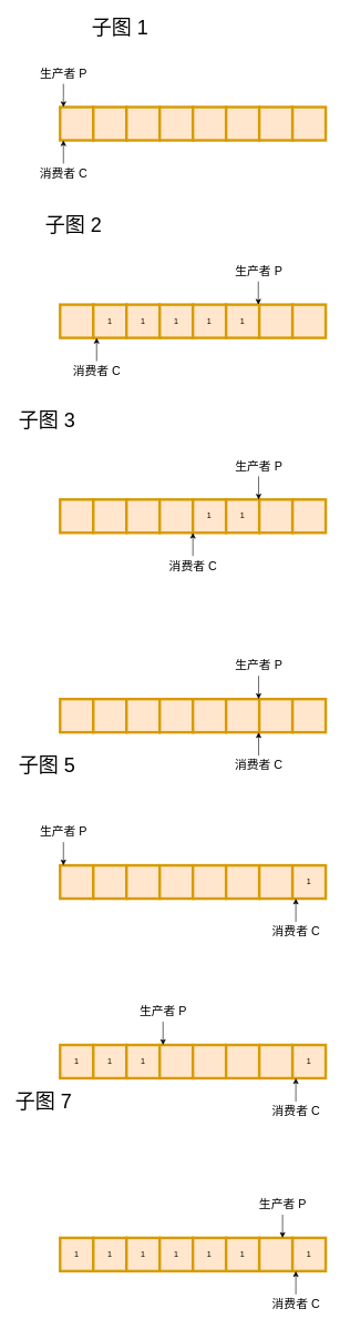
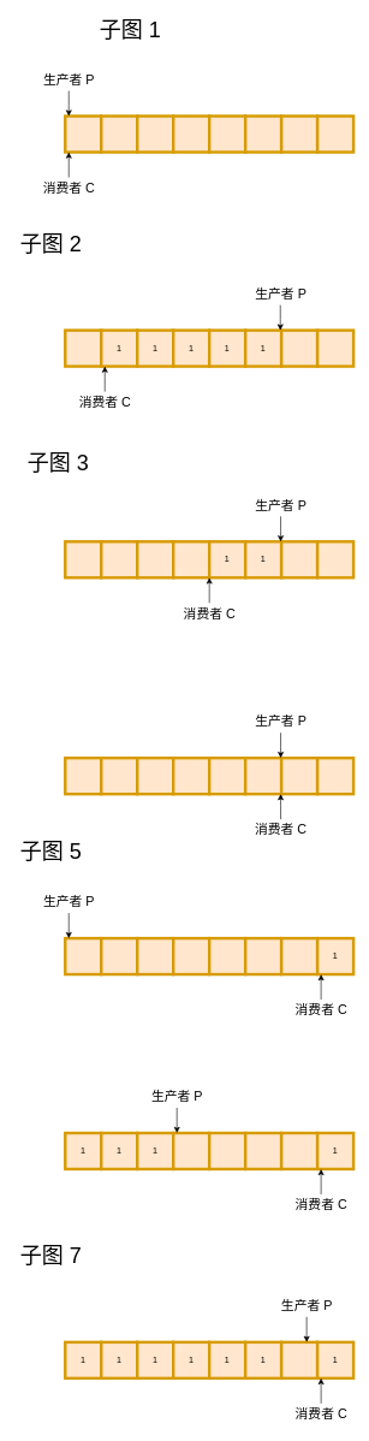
  <mxCell id="0" />
  <mxCell id="1" parent="0" />
  <mxCell id="2" value="" style="group;fillColor=#ffe6cc;strokeColor=#d79b00;" vertex="1" connectable="0" parent="1"><mxGeometry x="90" y="160" width="400" height="50" as="geometry" /></mxCell>
  <mxCell id="3" value="" style="rounded=0;whiteSpace=wrap;html=1;strokeWidth=4;fillColor=#ffe6cc;strokeColor=#d79b00;" vertex="1" parent="2"><mxGeometry width="50" height="50" as="geometry" /></mxCell>
  <mxCell id="4" value="" style="rounded=0;whiteSpace=wrap;html=1;strokeWidth=4;fillColor=#ffe6cc;strokeColor=#d79b00;" vertex="1" parent="2"><mxGeometry x="50" width="50" height="50" as="geometry" /></mxCell>
  <mxCell id="5" value="" style="rounded=0;whiteSpace=wrap;html=1;strokeWidth=4;fillColor=#ffe6cc;strokeColor=#d79b00;" vertex="1" parent="2"><mxGeometry x="100" width="50" height="50" as="geometry" /></mxCell>
  <mxCell id="6" value="" style="rounded=0;whiteSpace=wrap;html=1;strokeWidth=4;fillColor=#ffe6cc;strokeColor=#d79b00;" vertex="1" parent="2"><mxGeometry x="150" width="50" height="50" as="geometry" /></mxCell>
  <mxCell id="7" value="" style="rounded=0;whiteSpace=wrap;html=1;strokeWidth=4;fillColor=#ffe6cc;strokeColor=#d79b00;" vertex="1" parent="2"><mxGeometry x="200" width="50" height="50" as="geometry" /></mxCell>
  <mxCell id="8" value="" style="rounded=0;whiteSpace=wrap;html=1;strokeWidth=4;fillColor=#ffe6cc;strokeColor=#d79b00;" vertex="1" parent="2"><mxGeometry x="250" width="50" height="50" as="geometry" /></mxCell>
  <mxCell id="9" value="" style="rounded=0;whiteSpace=wrap;html=1;strokeWidth=4;fillColor=#ffe6cc;strokeColor=#d79b00;" vertex="1" parent="2"><mxGeometry x="300" width="50" height="50" as="geometry" /></mxCell>
  <mxCell id="10" value="" style="rounded=0;whiteSpace=wrap;html=1;strokeWidth=4;fillColor=#ffe6cc;strokeColor=#d79b00;" vertex="1" parent="2"><mxGeometry x="350" width="50" height="50" as="geometry" /></mxCell>
  <mxCell id="11" style="edgeStyle=orthogonalEdgeStyle;rounded=0;orthogonalLoop=1;jettySize=auto;html=1;entryX=0.5;entryY=0;entryDx=0;entryDy=0;fontSize=18;" edge="1" parent="1" source="12"><mxGeometry relative="1" as="geometry"><mxPoint x="95" y="160" as="targetPoint" /></mxGeometry></mxCell>
  <mxCell id="12" value="生产者 P" style="text;html=1;align=center;verticalAlign=middle;resizable=0;points=[];autosize=1;strokeColor=none;fillColor=none;fontSize=18;" vertex="1" parent="1"><mxGeometry x="50" y="95" width="90" height="30" as="geometry" /></mxCell>
  <mxCell id="13" style="edgeStyle=orthogonalEdgeStyle;rounded=0;orthogonalLoop=1;jettySize=auto;html=1;entryX=0.5;entryY=1;entryDx=0;entryDy=0;fontSize=18;" edge="1" parent="1" source="14"><mxGeometry relative="1" as="geometry"><mxPoint x="95" y="210" as="targetPoint" /></mxGeometry></mxCell>
  <mxCell id="14" value="消费者 C" style="text;html=1;align=center;verticalAlign=middle;resizable=0;points=[];autosize=1;strokeColor=none;fillColor=none;fontSize=18;" vertex="1" parent="1"><mxGeometry x="50" y="245" width="90" height="30" as="geometry" /></mxCell>
  <mxCell id="15" value="子图 1" style="text;html=1;align=center;verticalAlign=middle;resizable=0;points=[];autosize=1;strokeColor=none;fillColor=none;fontSize=30;" vertex="1" parent="1"><mxGeometry x="130" y="20" width="100" height="40" as="geometry" /></mxCell>
  <mxCell id="16" value="" style="group;fillColor=#ffe6cc;strokeColor=#d79b00;" vertex="1" connectable="0" parent="1"><mxGeometry x="90" y="457" width="400" height="50" as="geometry" /></mxCell>
  <mxCell id="17" value="" style="rounded=0;whiteSpace=wrap;html=1;strokeWidth=4;fillColor=#ffe6cc;strokeColor=#d79b00;" vertex="1" parent="16"><mxGeometry width="50" height="50" as="geometry" /></mxCell>
  <mxCell id="18" value="1" style="rounded=0;whiteSpace=wrap;html=1;strokeWidth=4;fillColor=#ffe6cc;strokeColor=#d79b00;" vertex="1" parent="16"><mxGeometry x="50" width="50" height="50" as="geometry" /></mxCell>
  <mxCell id="19" value="1" style="rounded=0;whiteSpace=wrap;html=1;strokeWidth=4;fillColor=#ffe6cc;strokeColor=#d79b00;" vertex="1" parent="16"><mxGeometry x="100" width="50" height="50" as="geometry" /></mxCell>
  <mxCell id="20" value="1" style="rounded=0;whiteSpace=wrap;html=1;strokeWidth=4;fillColor=#ffe6cc;strokeColor=#d79b00;" vertex="1" parent="16"><mxGeometry x="150" width="50" height="50" as="geometry" /></mxCell>
  <mxCell id="21" value="1" style="rounded=0;whiteSpace=wrap;html=1;strokeWidth=4;fillColor=#ffe6cc;strokeColor=#d79b00;" vertex="1" parent="16"><mxGeometry x="200" width="50" height="50" as="geometry" /></mxCell>
  <mxCell id="22" value="1" style="rounded=0;whiteSpace=wrap;html=1;strokeWidth=4;fillColor=#ffe6cc;strokeColor=#d79b00;" vertex="1" parent="16"><mxGeometry x="250" width="50" height="50" as="geometry" /></mxCell>
  <mxCell id="23" value="" style="rounded=0;whiteSpace=wrap;html=1;strokeWidth=4;fillColor=#ffe6cc;strokeColor=#d79b00;" vertex="1" parent="16"><mxGeometry x="300" width="50" height="50" as="geometry" /></mxCell>
  <mxCell id="24" value="" style="rounded=0;whiteSpace=wrap;html=1;strokeWidth=4;fillColor=#ffe6cc;strokeColor=#d79b00;" vertex="1" parent="16"><mxGeometry x="350" width="50" height="50" as="geometry" /></mxCell>
  <mxCell id="25" style="edgeStyle=orthogonalEdgeStyle;rounded=0;orthogonalLoop=1;jettySize=auto;html=1;entryX=0.5;entryY=0;entryDx=0;entryDy=0;fontSize=18;" edge="1" parent="1" source="26"><mxGeometry relative="1" as="geometry"><mxPoint x="388.5" y="457" as="targetPoint" /></mxGeometry></mxCell>
  <mxCell id="26" value="生产者 P" style="text;html=1;align=center;verticalAlign=middle;resizable=0;points=[];autosize=1;strokeColor=none;fillColor=none;fontSize=18;" vertex="1" parent="1"><mxGeometry x="343.5" y="392" width="90" height="30" as="geometry" /></mxCell>
  <mxCell id="27" style="edgeStyle=orthogonalEdgeStyle;rounded=0;orthogonalLoop=1;jettySize=auto;html=1;entryX=0.5;entryY=1;entryDx=0;entryDy=0;fontSize=18;" edge="1" parent="1" source="28"><mxGeometry relative="1" as="geometry"><mxPoint x="145" y="507" as="targetPoint" /></mxGeometry></mxCell>
  <mxCell id="28" value="消费者 C" style="text;html=1;align=center;verticalAlign=middle;resizable=0;points=[];autosize=1;strokeColor=none;fillColor=none;fontSize=18;" vertex="1" parent="1"><mxGeometry x="100" y="542" width="90" height="30" as="geometry" /></mxCell>
- <mxCell id="29" value="子图 2" style="text;html=1;align=center;verticalAlign=middle;resizable=0;points=[];autosize=1;strokeColor=none;fillColor=none;fontSize=30;" vertex="1" parent="1"><mxGeometry x="60" y="317" width="100" height="40" as="geometry" /></mxCell>
+ <mxCell id="29" value="子图 2" style="text;html=1;align=center;verticalAlign=middle;resizable=0;points=[];autosize=1;strokeColor=none;fillColor=none;fontSize=30;" vertex="1" parent="1"><mxGeometry x="20" y="317" width="100" height="40" as="geometry" /></mxCell>
  <mxCell id="30" value="" style="group;fillColor=#ffe6cc;strokeColor=#d79b00;" vertex="1" connectable="0" parent="1"><mxGeometry x="90" y="750" width="400" height="50" as="geometry" /></mxCell>
  <mxCell id="31" value="" style="rounded=0;whiteSpace=wrap;html=1;strokeWidth=4;fillColor=#ffe6cc;strokeColor=#d79b00;" vertex="1" parent="30"><mxGeometry width="50" height="50" as="geometry" /></mxCell>
  <mxCell id="32" value="" style="rounded=0;whiteSpace=wrap;html=1;strokeWidth=4;fillColor=#ffe6cc;strokeColor=#d79b00;" vertex="1" parent="30"><mxGeometry x="50" width="50" height="50" as="geometry" /></mxCell>
  <mxCell id="33" value="" style="rounded=0;whiteSpace=wrap;html=1;strokeWidth=4;fillColor=#ffe6cc;strokeColor=#d79b00;" vertex="1" parent="30"><mxGeometry x="100" width="50" height="50" as="geometry" /></mxCell>
  <mxCell id="34" value="" style="rounded=0;whiteSpace=wrap;html=1;strokeWidth=4;fillColor=#ffe6cc;strokeColor=#d79b00;" vertex="1" parent="30"><mxGeometry x="150" width="50" height="50" as="geometry" /></mxCell>
  <mxCell id="35" value="1" style="rounded=0;whiteSpace=wrap;html=1;strokeWidth=4;fillColor=#ffe6cc;strokeColor=#d79b00;" vertex="1" parent="30"><mxGeometry x="200" width="50" height="50" as="geometry" /></mxCell>
  <mxCell id="36" value="1" style="rounded=0;whiteSpace=wrap;html=1;strokeWidth=4;fillColor=#ffe6cc;strokeColor=#d79b00;" vertex="1" parent="30"><mxGeometry x="250" width="50" height="50" as="geometry" /></mxCell>
  <mxCell id="37" value="" style="rounded=0;whiteSpace=wrap;html=1;strokeWidth=4;fillColor=#ffe6cc;strokeColor=#d79b00;" vertex="1" parent="30"><mxGeometry x="300" width="50" height="50" as="geometry" /></mxCell>
  <mxCell id="38" value="" style="rounded=0;whiteSpace=wrap;html=1;strokeWidth=4;fillColor=#ffe6cc;strokeColor=#d79b00;" vertex="1" parent="30"><mxGeometry x="350" width="50" height="50" as="geometry" /></mxCell>
  <mxCell id="39" style="edgeStyle=orthogonalEdgeStyle;rounded=0;orthogonalLoop=1;jettySize=auto;html=1;entryX=0.5;entryY=0;entryDx=0;entryDy=0;fontSize=18;" edge="1" parent="1" source="40"><mxGeometry relative="1" as="geometry"><mxPoint x="389" y="750" as="targetPoint" /></mxGeometry></mxCell>
  <mxCell id="40" value="生产者 P" style="text;html=1;align=center;verticalAlign=middle;resizable=0;points=[];autosize=1;strokeColor=none;fillColor=none;fontSize=18;" vertex="1" parent="1"><mxGeometry x="344" y="685" width="90" height="30" as="geometry" /></mxCell>
  <mxCell id="41" style="edgeStyle=orthogonalEdgeStyle;rounded=0;orthogonalLoop=1;jettySize=auto;html=1;entryX=0.5;entryY=1;entryDx=0;entryDy=0;fontSize=18;" edge="1" parent="1" source="42"><mxGeometry relative="1" as="geometry"><mxPoint x="290" y="800" as="targetPoint" /></mxGeometry></mxCell>
  <mxCell id="42" value="消费者 C" style="text;html=1;align=center;verticalAlign=middle;resizable=0;points=[];autosize=1;strokeColor=none;fillColor=none;fontSize=18;" vertex="1" parent="1"><mxGeometry x="245" y="835" width="90" height="30" as="geometry" /></mxCell>
- <mxCell id="43" value="子图 3" style="text;html=1;align=center;verticalAlign=middle;resizable=0;points=[];autosize=1;strokeColor=none;fillColor=none;fontSize=30;" vertex="1" parent="1"><mxGeometry x="20" y="610" width="100" height="40" as="geometry" /></mxCell>
+ <mxCell id="43" value="子图 3" style="text;html=1;align=center;verticalAlign=middle;resizable=0;points=[];autosize=1;strokeColor=none;fillColor=none;fontSize=30;" vertex="1" parent="1"><mxGeometry x="30" y="620" width="100" height="40" as="geometry" /></mxCell>
  <mxCell id="44" value="" style="group;fillColor=#ffe6cc;strokeColor=#d79b00;" vertex="1" connectable="0" parent="1"><mxGeometry x="90" y="1050" width="400" height="50" as="geometry" /></mxCell>
  <mxCell id="45" value="" style="rounded=0;whiteSpace=wrap;html=1;strokeWidth=4;fillColor=#ffe6cc;strokeColor=#d79b00;" vertex="1" parent="44"><mxGeometry width="50" height="50" as="geometry" /></mxCell>
  <mxCell id="46" value="" style="rounded=0;whiteSpace=wrap;html=1;strokeWidth=4;fillColor=#ffe6cc;strokeColor=#d79b00;" vertex="1" parent="44"><mxGeometry x="50" width="50" height="50" as="geometry" /></mxCell>
  <mxCell id="47" value="" style="rounded=0;whiteSpace=wrap;html=1;strokeWidth=4;fillColor=#ffe6cc;strokeColor=#d79b00;" vertex="1" parent="44"><mxGeometry x="100" width="50" height="50" as="geometry" /></mxCell>
  <mxCell id="48" value="" style="rounded=0;whiteSpace=wrap;html=1;strokeWidth=4;fillColor=#ffe6cc;strokeColor=#d79b00;" vertex="1" parent="44"><mxGeometry x="150" width="50" height="50" as="geometry" /></mxCell>
  <mxCell id="49" value="" style="rounded=0;whiteSpace=wrap;html=1;strokeWidth=4;fillColor=#ffe6cc;strokeColor=#d79b00;" vertex="1" parent="44"><mxGeometry x="200" width="50" height="50" as="geometry" /></mxCell>
  <mxCell id="50" value="" style="rounded=0;whiteSpace=wrap;html=1;strokeWidth=4;fillColor=#ffe6cc;strokeColor=#d79b00;" vertex="1" parent="44"><mxGeometry x="250" width="50" height="50" as="geometry" /></mxCell>
  <mxCell id="51" value="" style="rounded=0;whiteSpace=wrap;html=1;strokeWidth=4;fillColor=#ffe6cc;strokeColor=#d79b00;" vertex="1" parent="44"><mxGeometry x="300" width="50" height="50" as="geometry" /></mxCell>
  <mxCell id="52" value="" style="rounded=0;whiteSpace=wrap;html=1;strokeWidth=4;fillColor=#ffe6cc;strokeColor=#d79b00;" vertex="1" parent="44"><mxGeometry x="350" width="50" height="50" as="geometry" /></mxCell>
  <mxCell id="53" style="edgeStyle=orthogonalEdgeStyle;rounded=0;orthogonalLoop=1;jettySize=auto;html=1;entryX=0.5;entryY=0;entryDx=0;entryDy=0;fontSize=18;" edge="1" parent="1" source="54"><mxGeometry relative="1" as="geometry"><mxPoint x="389" y="1050" as="targetPoint" /></mxGeometry></mxCell>
  <mxCell id="54" value="生产者 P" style="text;html=1;align=center;verticalAlign=middle;resizable=0;points=[];autosize=1;strokeColor=none;fillColor=none;fontSize=18;" vertex="1" parent="1"><mxGeometry x="344" y="985" width="90" height="30" as="geometry" /></mxCell>
  <mxCell id="55" style="edgeStyle=orthogonalEdgeStyle;rounded=0;orthogonalLoop=1;jettySize=auto;html=1;entryX=0.5;entryY=1;entryDx=0;entryDy=0;fontSize=18;" edge="1" parent="1" source="56"><mxGeometry relative="1" as="geometry"><mxPoint x="389" y="1100" as="targetPoint" /></mxGeometry></mxCell>
  <mxCell id="56" value="消费者 C" style="text;html=1;align=center;verticalAlign=middle;resizable=0;points=[];autosize=1;strokeColor=none;fillColor=none;fontSize=18;" vertex="1" parent="1"><mxGeometry x="344" y="1135" width="90" height="30" as="geometry" /></mxCell>
  <mxCell id="57" value="" style="group;fillColor=#ffe6cc;strokeColor=#d79b00;" vertex="1" connectable="0" parent="1"><mxGeometry x="90" y="1300" width="400" height="50" as="geometry" /></mxCell>
  <mxCell id="58" value="" style="rounded=0;whiteSpace=wrap;html=1;strokeWidth=4;fillColor=#ffe6cc;strokeColor=#d79b00;" vertex="1" parent="57"><mxGeometry width="50" height="50" as="geometry" /></mxCell>
  <mxCell id="59" value="" style="rounded=0;whiteSpace=wrap;html=1;strokeWidth=4;fillColor=#ffe6cc;strokeColor=#d79b00;" vertex="1" parent="57"><mxGeometry x="50" width="50" height="50" as="geometry" /></mxCell>
  <mxCell id="60" value="" style="rounded=0;whiteSpace=wrap;html=1;strokeWidth=4;fillColor=#ffe6cc;strokeColor=#d79b00;" vertex="1" parent="57"><mxGeometry x="100" width="50" height="50" as="geometry" /></mxCell>
  <mxCell id="61" value="" style="rounded=0;whiteSpace=wrap;html=1;strokeWidth=4;fillColor=#ffe6cc;strokeColor=#d79b00;" vertex="1" parent="57"><mxGeometry x="150" width="50" height="50" as="geometry" /></mxCell>
  <mxCell id="62" value="" style="rounded=0;whiteSpace=wrap;html=1;strokeWidth=4;fillColor=#ffe6cc;strokeColor=#d79b00;" vertex="1" parent="57"><mxGeometry x="200" width="50" height="50" as="geometry" /></mxCell>
  <mxCell id="63" value="" style="rounded=0;whiteSpace=wrap;html=1;strokeWidth=4;fillColor=#ffe6cc;strokeColor=#d79b00;" vertex="1" parent="57"><mxGeometry x="250" width="50" height="50" as="geometry" /></mxCell>
  <mxCell id="64" value="" style="rounded=0;whiteSpace=wrap;html=1;strokeWidth=4;fillColor=#ffe6cc;strokeColor=#d79b00;" vertex="1" parent="57"><mxGeometry x="300" width="50" height="50" as="geometry" /></mxCell>
  <mxCell id="65" value="1" style="rounded=0;whiteSpace=wrap;html=1;strokeWidth=4;fillColor=#ffe6cc;strokeColor=#d79b00;" vertex="1" parent="57"><mxGeometry x="350" width="50" height="50" as="geometry" /></mxCell>
  <mxCell id="66" style="edgeStyle=orthogonalEdgeStyle;rounded=0;orthogonalLoop=1;jettySize=auto;html=1;entryX=0.5;entryY=0;entryDx=0;entryDy=0;fontSize=18;" edge="1" parent="1" source="67"><mxGeometry relative="1" as="geometry"><mxPoint x="95" y="1300" as="targetPoint" /></mxGeometry></mxCell>
  <mxCell id="67" value="生产者 P" style="text;html=1;align=center;verticalAlign=middle;resizable=0;points=[];autosize=1;strokeColor=none;fillColor=none;fontSize=18;" vertex="1" parent="1"><mxGeometry x="50" y="1235" width="90" height="30" as="geometry" /></mxCell>
  <mxCell id="68" style="edgeStyle=orthogonalEdgeStyle;rounded=0;orthogonalLoop=1;jettySize=auto;html=1;entryX=0.5;entryY=1;entryDx=0;entryDy=0;fontSize=18;" edge="1" parent="1" source="69"><mxGeometry relative="1" as="geometry"><mxPoint x="445" y="1350" as="targetPoint" /></mxGeometry></mxCell>
  <mxCell id="69" value="消费者 C" style="text;html=1;align=center;verticalAlign=middle;resizable=0;points=[];autosize=1;strokeColor=none;fillColor=none;fontSize=18;" vertex="1" parent="1"><mxGeometry x="400" y="1385" width="90" height="30" as="geometry" /></mxCell>
- <mxCell id="70" value="子图 5" style="text;html=1;align=center;verticalAlign=middle;resizable=0;points=[];autosize=1;strokeColor=none;fillColor=none;fontSize=30;" vertex="1" parent="1"><mxGeometry x="20" y="1130" width="100" height="40" as="geometry" /></mxCell>
+ <mxCell id="70" value="子图 5" style="text;html=1;align=center;verticalAlign=middle;resizable=0;points=[];autosize=1;strokeColor=none;fillColor=none;fontSize=30;" vertex="1" parent="1"><mxGeometry x="20" y="1160" width="100" height="40" as="geometry" /></mxCell>
  <mxCell id="71" value="" style="group;fillColor=#ffe6cc;strokeColor=#d79b00;" vertex="1" connectable="0" parent="1"><mxGeometry x="90" y="1570" width="400" height="50" as="geometry" /></mxCell>
  <mxCell id="72" value="1" style="rounded=0;whiteSpace=wrap;html=1;strokeWidth=4;fillColor=#ffe6cc;strokeColor=#d79b00;" vertex="1" parent="71"><mxGeometry width="50" height="50" as="geometry" /></mxCell>
  <mxCell id="73" value="1" style="rounded=0;whiteSpace=wrap;html=1;strokeWidth=4;fillColor=#ffe6cc;strokeColor=#d79b00;" vertex="1" parent="71"><mxGeometry x="50" width="50" height="50" as="geometry" /></mxCell>
  <mxCell id="74" value="1" style="rounded=0;whiteSpace=wrap;html=1;strokeWidth=4;fillColor=#ffe6cc;strokeColor=#d79b00;" vertex="1" parent="71"><mxGeometry x="100" width="50" height="50" as="geometry" /></mxCell>
  <mxCell id="75" value="" style="rounded=0;whiteSpace=wrap;html=1;strokeWidth=4;fillColor=#ffe6cc;strokeColor=#d79b00;" vertex="1" parent="71"><mxGeometry x="150" width="50" height="50" as="geometry" /></mxCell>
  <mxCell id="76" value="" style="rounded=0;whiteSpace=wrap;html=1;strokeWidth=4;fillColor=#ffe6cc;strokeColor=#d79b00;" vertex="1" parent="71"><mxGeometry x="200" width="50" height="50" as="geometry" /></mxCell>
  <mxCell id="77" value="" style="rounded=0;whiteSpace=wrap;html=1;strokeWidth=4;fillColor=#ffe6cc;strokeColor=#d79b00;" vertex="1" parent="71"><mxGeometry x="250" width="50" height="50" as="geometry" /></mxCell>
  <mxCell id="78" value="" style="rounded=0;whiteSpace=wrap;html=1;strokeWidth=4;fillColor=#ffe6cc;strokeColor=#d79b00;" vertex="1" parent="71"><mxGeometry x="300" width="50" height="50" as="geometry" /></mxCell>
  <mxCell id="79" value="1" style="rounded=0;whiteSpace=wrap;html=1;strokeWidth=4;fillColor=#ffe6cc;strokeColor=#d79b00;" vertex="1" parent="71"><mxGeometry x="350" width="50" height="50" as="geometry" /></mxCell>
  <mxCell id="80" style="edgeStyle=orthogonalEdgeStyle;rounded=0;orthogonalLoop=1;jettySize=auto;html=1;entryX=0.5;entryY=0;entryDx=0;entryDy=0;fontSize=18;" edge="1" parent="1" source="81"><mxGeometry relative="1" as="geometry"><mxPoint x="245" y="1570" as="targetPoint" /></mxGeometry></mxCell>
  <mxCell id="81" value="生产者 P" style="text;html=1;align=center;verticalAlign=middle;resizable=0;points=[];autosize=1;strokeColor=none;fillColor=none;fontSize=18;" vertex="1" parent="1"><mxGeometry x="200" y="1505" width="90" height="30" as="geometry" /></mxCell>
  <mxCell id="82" style="edgeStyle=orthogonalEdgeStyle;rounded=0;orthogonalLoop=1;jettySize=auto;html=1;entryX=0.5;entryY=1;entryDx=0;entryDy=0;fontSize=18;" edge="1" parent="1" source="83"><mxGeometry relative="1" as="geometry"><mxPoint x="445" y="1620" as="targetPoint" /></mxGeometry></mxCell>
  <mxCell id="83" value="消费者 C" style="text;html=1;align=center;verticalAlign=middle;resizable=0;points=[];autosize=1;strokeColor=none;fillColor=none;fontSize=18;" vertex="1" parent="1"><mxGeometry x="400" y="1655" width="90" height="30" as="geometry" /></mxCell>
  <mxCell id="84" value="" style="group;fillColor=#ffe6cc;strokeColor=#d79b00;" vertex="1" connectable="0" parent="1"><mxGeometry x="90" y="1860" width="400" height="50" as="geometry" /></mxCell>
  <mxCell id="85" value="1" style="rounded=0;whiteSpace=wrap;html=1;strokeWidth=4;fillColor=#ffe6cc;strokeColor=#d79b00;" vertex="1" parent="84"><mxGeometry width="50" height="50" as="geometry" /></mxCell>
  <mxCell id="86" value="1" style="rounded=0;whiteSpace=wrap;html=1;strokeWidth=4;fillColor=#ffe6cc;strokeColor=#d79b00;" vertex="1" parent="84"><mxGeometry x="50" width="50" height="50" as="geometry" /></mxCell>
  <mxCell id="87" value="1" style="rounded=0;whiteSpace=wrap;html=1;strokeWidth=4;fillColor=#ffe6cc;strokeColor=#d79b00;" vertex="1" parent="84"><mxGeometry x="100" width="50" height="50" as="geometry" /></mxCell>
  <mxCell id="88" value="1" style="rounded=0;whiteSpace=wrap;html=1;strokeWidth=4;fillColor=#ffe6cc;strokeColor=#d79b00;" vertex="1" parent="84"><mxGeometry x="150" width="50" height="50" as="geometry" /></mxCell>
  <mxCell id="89" value="1" style="rounded=0;whiteSpace=wrap;html=1;strokeWidth=4;fillColor=#ffe6cc;strokeColor=#d79b00;" vertex="1" parent="84"><mxGeometry x="200" width="50" height="50" as="geometry" /></mxCell>
  <mxCell id="90" value="1" style="rounded=0;whiteSpace=wrap;html=1;strokeWidth=4;fillColor=#ffe6cc;strokeColor=#d79b00;" vertex="1" parent="84"><mxGeometry x="250" width="50" height="50" as="geometry" /></mxCell>
  <mxCell id="91" value="" style="rounded=0;whiteSpace=wrap;html=1;strokeWidth=4;fillColor=#ffe6cc;strokeColor=#d79b00;" vertex="1" parent="84"><mxGeometry x="300" width="50" height="50" as="geometry" /></mxCell>
  <mxCell id="92" value="1" style="rounded=0;whiteSpace=wrap;html=1;strokeWidth=4;fillColor=#ffe6cc;strokeColor=#d79b00;" vertex="1" parent="84"><mxGeometry x="350" width="50" height="50" as="geometry" /></mxCell>
  <mxCell id="93" style="edgeStyle=orthogonalEdgeStyle;rounded=0;orthogonalLoop=1;jettySize=auto;html=1;entryX=0.5;entryY=0;entryDx=0;entryDy=0;fontSize=18;" edge="1" parent="1" source="94"><mxGeometry relative="1" as="geometry"><mxPoint x="425" y="1860" as="targetPoint" /></mxGeometry></mxCell>
  <mxCell id="94" value="生产者 P" style="text;html=1;align=center;verticalAlign=middle;resizable=0;points=[];autosize=1;strokeColor=none;fillColor=none;fontSize=18;" vertex="1" parent="1"><mxGeometry x="380" y="1795" width="90" height="30" as="geometry" /></mxCell>
  <mxCell id="95" style="edgeStyle=orthogonalEdgeStyle;rounded=0;orthogonalLoop=1;jettySize=auto;html=1;entryX=0.5;entryY=1;entryDx=0;entryDy=0;fontSize=18;" edge="1" parent="1" source="96"><mxGeometry relative="1" as="geometry"><mxPoint x="445" y="1910" as="targetPoint" /></mxGeometry></mxCell>
  <mxCell id="96" value="消费者 C" style="text;html=1;align=center;verticalAlign=middle;resizable=0;points=[];autosize=1;strokeColor=none;fillColor=none;fontSize=18;" vertex="1" parent="1"><mxGeometry x="400" y="1945" width="90" height="30" as="geometry" /></mxCell>
- <mxCell id="97" value="子图 7" style="text;html=1;align=center;verticalAlign=middle;resizable=0;points=[];autosize=1;strokeColor=none;fillColor=none;fontSize=30;" vertex="1" parent="1"><mxGeometry x="15" y="1635" width="100" height="40" as="geometry" /></mxCell>
+ <mxCell id="97" value="子图 7" style="text;html=1;align=center;verticalAlign=middle;resizable=0;points=[];autosize=1;strokeColor=none;fillColor=none;fontSize=30;" vertex="1" parent="1"><mxGeometry x="20" y="1720" width="100" height="40" as="geometry" /></mxCell>
